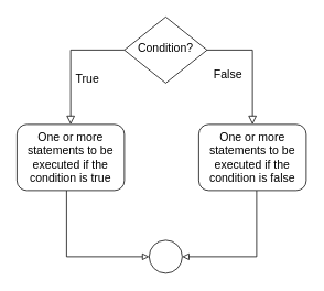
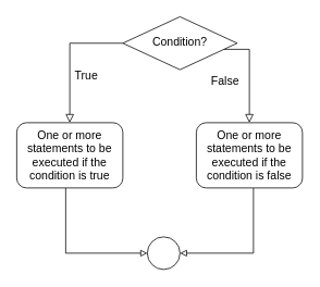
  <mxCell id="0" />
  <mxCell id="1" parent="0" />
  <mxCell id="2" value="False" style="edgeStyle=orthogonalEdgeStyle;rounded=0;html=1;jettySize=auto;orthogonalLoop=1;fontSize=14;endArrow=block;endFill=0;endSize=8;strokeWidth=1;shadow=0;labelBackgroundColor=none;fontStyle=0;entryX=0.5;entryY=0;entryDx=0;entryDy=0;" parent="1" source="3" target="5" edge="1"><mxGeometry x="0.161" y="-30" relative="1" as="geometry"><mxPoint as="offset" /><mxPoint x="350" y="90" as="targetPoint" /><Array as="points"><mxPoint x="305" y="60" /></Array></mxGeometry></mxCell>
- <mxCell id="3" value="Condition?" style="rhombus;whiteSpace=wrap;html=1;shadow=0;fontFamily=Helvetica;fontSize=14;align=center;strokeWidth=1;spacing=6;spacingTop=-4;fontStyle=0" parent="1" vertex="1"><mxGeometry x="150" y="20" width="100" height="80" as="geometry" /></mxCell>
+ <mxCell id="3" value="Condition?" style="rhombus;whiteSpace=wrap;html=1;shadow=0;fontFamily=Helvetica;fontSize=14;align=center;strokeWidth=1;spacing=6;spacingTop=-4;fontStyle=0" parent="1" vertex="1"><mxGeometry x="150" y="20" width="140" height="65" as="geometry" /></mxCell>
  <mxCell id="4" style="edgeStyle=orthogonalEdgeStyle;rounded=0;orthogonalLoop=1;jettySize=auto;html=1;entryX=1;entryY=0.5;entryDx=0;entryDy=0;endArrow=block;endFill=0;fontSize=14;" edge="1" parent="1" source="5" target="9"><mxGeometry relative="1" as="geometry"><Array as="points"><mxPoint x="310" y="310" /></Array></mxGeometry></mxCell>
  <mxCell id="5" value="One or more statements to be executed if the condition is false" style="rounded=1;whiteSpace=wrap;html=1;fontSize=14;glass=0;strokeWidth=1;shadow=0;fontStyle=0" parent="1" vertex="1"><mxGeometry x="240" y="150" width="130" height="80" as="geometry" /></mxCell>
  <mxCell id="6" value="True" style="edgeStyle=orthogonalEdgeStyle;rounded=0;html=1;jettySize=auto;orthogonalLoop=1;fontSize=14;endArrow=block;endFill=0;endSize=8;strokeWidth=1;shadow=0;labelBackgroundColor=none;exitX=0;exitY=0.5;exitDx=0;exitDy=0;" parent="1" source="3" target="8" edge="1"><mxGeometry x="0.286" y="20" relative="1" as="geometry"><mxPoint as="offset" /><mxPoint x="240" y="190" as="sourcePoint" /></mxGeometry></mxCell>
  <mxCell id="7" style="edgeStyle=orthogonalEdgeStyle;rounded=0;orthogonalLoop=1;jettySize=auto;html=1;entryX=0;entryY=0.5;entryDx=0;entryDy=0;endArrow=block;endFill=0;" edge="1" parent="1" source="8" target="9"><mxGeometry relative="1" as="geometry"><Array as="points"><mxPoint x="80" y="310" /></Array></mxGeometry></mxCell>
  <mxCell id="8" value="One or more statements to be executed if the condition is true" style="rounded=1;whiteSpace=wrap;html=1;fontSize=14;glass=0;strokeWidth=1;shadow=0;fontStyle=0" parent="1" vertex="1"><mxGeometry x="20" y="150" width="130" height="80" as="geometry" /></mxCell>
  <mxCell id="9" value="" style="ellipse;whiteSpace=wrap;html=1;aspect=fixed;fontSize=12;fontStyle=0" vertex="1" parent="1"><mxGeometry x="180" y="290" width="40" height="40" as="geometry" /></mxCell>
